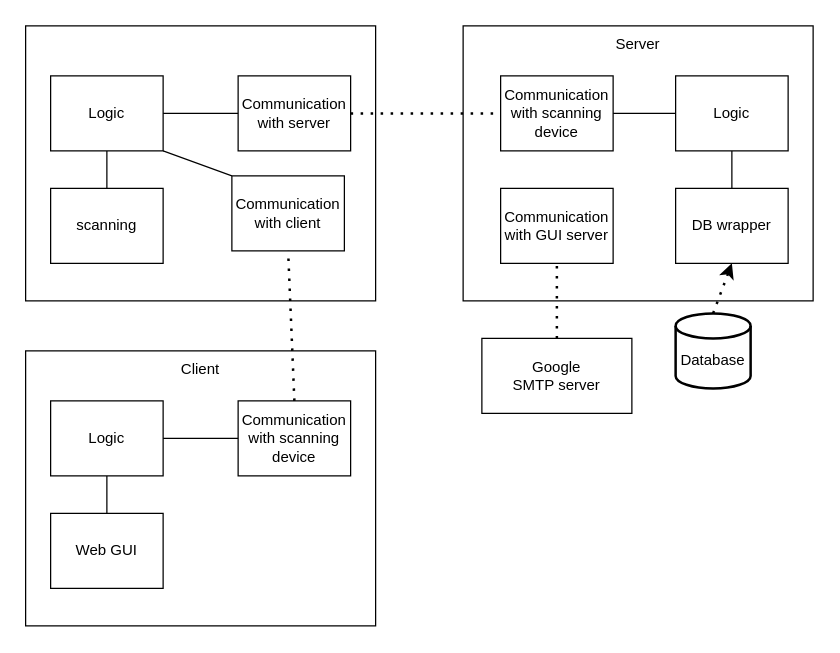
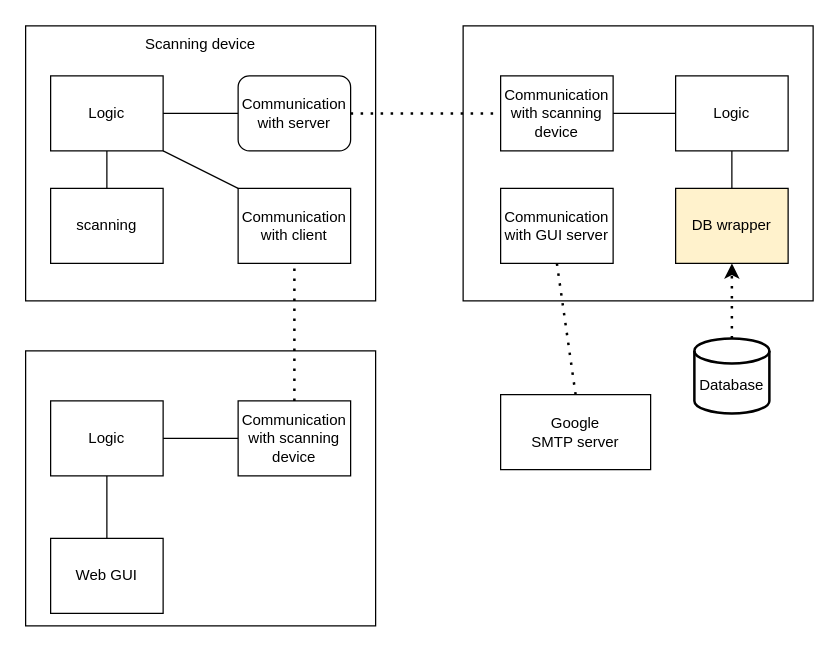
  <mxCell id="0" />
  <mxCell id="1" parent="0" />
  <mxCell id="2" value="" style="rounded=0;whiteSpace=wrap;html=1;" vertex="1" parent="1"><mxGeometry x="20" y="20" width="280" height="220" as="geometry" /></mxCell>
+ <mxCell id="3" value="Scanning device" style="text;html=1;strokeColor=none;fillColor=none;align=center;verticalAlign=middle;whiteSpace=wrap;rounded=0;" vertex="1" parent="1"><mxGeometry x="105" y="20" width="110" height="30" as="geometry" /></mxCell>
  <mxCell id="4" value="Logic" style="rounded=0;whiteSpace=wrap;html=1;" vertex="1" parent="1"><mxGeometry x="40" y="60" width="90" height="60" as="geometry" /></mxCell>
- <mxCell id="5" value="Communication with server" style="rounded=0;whiteSpace=wrap;html=1;" vertex="1" parent="1"><mxGeometry x="190" y="60" width="90" height="60" as="geometry" /></mxCell>
+ <mxCell id="5" value="Communication with server" style="whiteSpace=wrap;html=1;rounded=1;" vertex="1" parent="1"><mxGeometry x="190" y="60" width="90" height="60" as="geometry" /></mxCell>
  <mxCell id="6" value="scanning" style="rounded=0;whiteSpace=wrap;html=1;" vertex="1" parent="1"><mxGeometry x="40" y="150" width="90" height="60" as="geometry" /></mxCell>
- <mxCell id="7" value="Communication with client" style="rounded=0;whiteSpace=wrap;html=1;" vertex="1" parent="1"><mxGeometry x="185" y="140" width="90" height="60" as="geometry" /></mxCell>
+ <mxCell id="7" value="Communication with client" style="rounded=0;whiteSpace=wrap;html=1;" vertex="1" parent="1"><mxGeometry x="190" y="150" width="90" height="60" as="geometry" /></mxCell>
  <mxCell id="8" value="" style="endArrow=none;html=1;rounded=0;entryX=0.5;entryY=1;entryDx=0;entryDy=0;exitX=0.5;exitY=0;exitDx=0;exitDy=0;" edge="1" parent="1" source="6" target="4"><mxGeometry width="50" height="50" relative="1" as="geometry"><mxPoint x="260" y="250" as="sourcePoint" /><mxPoint x="310" y="200" as="targetPoint" /></mxGeometry></mxCell>
  <mxCell id="9" value="" style="endArrow=none;html=1;rounded=0;entryX=1;entryY=1;entryDx=0;entryDy=0;exitX=0;exitY=0;exitDx=0;exitDy=0;" edge="1" parent="1" source="7" target="4"><mxGeometry width="50" height="50" relative="1" as="geometry"><mxPoint x="290" y="280" as="sourcePoint" /><mxPoint x="310" y="200" as="targetPoint" /></mxGeometry></mxCell>
  <mxCell id="10" value="" style="endArrow=none;html=1;rounded=0;entryX=1;entryY=0.5;entryDx=0;entryDy=0;exitX=0;exitY=0.5;exitDx=0;exitDy=0;" edge="1" parent="1" source="5" target="4"><mxGeometry width="50" height="50" relative="1" as="geometry"><mxPoint x="260" y="250" as="sourcePoint" /><mxPoint x="310" y="200" as="targetPoint" /></mxGeometry></mxCell>
  <mxCell id="11" value="" style="rounded=0;whiteSpace=wrap;html=1;" vertex="1" parent="1"><mxGeometry x="370" y="20" width="280" height="220" as="geometry" /></mxCell>
- <mxCell id="12" value="Server" style="text;html=1;strokeColor=none;fillColor=none;align=center;verticalAlign=middle;whiteSpace=wrap;rounded=0;" vertex="1" parent="1"><mxGeometry x="480" y="20" width="60" height="30" as="geometry" /></mxCell>
  <mxCell id="13" value="Logic" style="rounded=0;whiteSpace=wrap;html=1;" vertex="1" parent="1"><mxGeometry x="540" y="60" width="90" height="60" as="geometry" /></mxCell>
- <mxCell id="14" value="DB wrapper" style="rounded=0;whiteSpace=wrap;html=1;" vertex="1" parent="1"><mxGeometry x="540" y="150" width="90" height="60" as="geometry" /></mxCell>
+ <mxCell id="14" value="DB wrapper" style="rounded=0;whiteSpace=wrap;html=1;fillColor=#fff2cc;" vertex="1" parent="1"><mxGeometry x="540" y="150" width="90" height="60" as="geometry" /></mxCell>
  <mxCell id="15" value="Communication with GUI server" style="rounded=0;whiteSpace=wrap;html=1;" vertex="1" parent="1"><mxGeometry x="400" y="150" width="90" height="60" as="geometry" /></mxCell>
  <mxCell id="16" value="Communication with scanning device" style="rounded=0;whiteSpace=wrap;html=1;" vertex="1" parent="1"><mxGeometry x="400" y="60" width="90" height="60" as="geometry" /></mxCell>
  <mxCell id="17" value="" style="endArrow=none;html=1;rounded=0;entryX=0;entryY=0.5;entryDx=0;entryDy=0;exitX=1;exitY=0.5;exitDx=0;exitDy=0;" edge="1" parent="1" source="16" target="13"><mxGeometry width="50" height="50" relative="1" as="geometry"><mxPoint x="270" y="300" as="sourcePoint" /><mxPoint x="320" y="250" as="targetPoint" /></mxGeometry></mxCell>
  <mxCell id="18" value="" style="endArrow=none;html=1;rounded=0;entryX=0.5;entryY=1;entryDx=0;entryDy=0;exitX=0.5;exitY=0;exitDx=0;exitDy=0;" edge="1" parent="1" source="14" target="13"><mxGeometry width="50" height="50" relative="1" as="geometry"><mxPoint x="380" y="410" as="sourcePoint" /><mxPoint x="430" y="360" as="targetPoint" /></mxGeometry></mxCell>
  <mxCell id="19" value="" style="endArrow=none;dashed=1;html=1;dashPattern=1 3;strokeWidth=2;rounded=0;entryX=0;entryY=0.5;entryDx=0;entryDy=0;exitX=1;exitY=0.5;exitDx=0;exitDy=0;" edge="1" parent="1" source="5" target="16"><mxGeometry width="50" height="50" relative="1" as="geometry"><mxPoint x="260" y="250" as="sourcePoint" /><mxPoint x="310" y="200" as="targetPoint" /></mxGeometry></mxCell>
- <mxCell id="20" value="Google&lt;br&gt;SMTP server" style="rounded=0;whiteSpace=wrap;html=1;" vertex="1" parent="1"><mxGeometry x="385" y="270" width="120" height="60" as="geometry" /></mxCell>
- <mxCell id="21" value="&lt;br&gt;Database" style="strokeWidth=2;html=1;shape=mxgraph.flowchart.database;whiteSpace=wrap;" vertex="1" parent="1"><mxGeometry x="540" y="250" width="60" height="60" as="geometry" /></mxCell>
+ <mxCell id="20" value="Google&lt;br&gt;SMTP server" style="rounded=0;whiteSpace=wrap;html=1;" vertex="1" parent="1"><mxGeometry x="400" y="315" width="120" height="60" as="geometry" /></mxCell>
+ <mxCell id="21" value="&lt;br&gt;Database" style="strokeWidth=2;html=1;shape=mxgraph.flowchart.database;whiteSpace=wrap;" vertex="1" parent="1"><mxGeometry x="555" y="270" width="60" height="60" as="geometry" /></mxCell>
  <mxCell id="22" value="" style="endArrow=classic;dashed=1;html=1;dashPattern=1 3;strokeWidth=2;rounded=0;entryX=0.5;entryY=1;entryDx=0;entryDy=0;exitX=0.5;exitY=0;exitDx=0;exitDy=0;exitPerimeter=0;" edge="1" parent="1" source="21" target="14"><mxGeometry width="50" height="50" relative="1" as="geometry"><mxPoint x="260" y="250" as="sourcePoint" /><mxPoint x="310" y="200" as="targetPoint" /></mxGeometry></mxCell>
  <mxCell id="23" value="" style="endArrow=none;dashed=1;html=1;dashPattern=1 3;strokeWidth=2;rounded=0;entryX=0.5;entryY=1;entryDx=0;entryDy=0;exitX=0.5;exitY=0;exitDx=0;exitDy=0;" edge="1" parent="1" source="20" target="15"><mxGeometry width="50" height="50" relative="1" as="geometry"><mxPoint x="310" y="300" as="sourcePoint" /><mxPoint x="360" y="250" as="targetPoint" /></mxGeometry></mxCell>
  <mxCell id="24" value="" style="rounded=0;whiteSpace=wrap;html=1;" vertex="1" parent="1"><mxGeometry x="20" y="280" width="280" height="220" as="geometry" /></mxCell>
- <mxCell id="25" value="Client" style="text;html=1;strokeColor=none;fillColor=none;align=center;verticalAlign=middle;whiteSpace=wrap;rounded=0;" vertex="1" parent="1"><mxGeometry x="130" y="280" width="60" height="30" as="geometry" /></mxCell>
  <mxCell id="26" value="Logic" style="rounded=0;whiteSpace=wrap;html=1;" vertex="1" parent="1"><mxGeometry x="40" y="320" width="90" height="60" as="geometry" /></mxCell>
  <mxCell id="27" value="Communication with scanning device" style="rounded=0;whiteSpace=wrap;html=1;" vertex="1" parent="1"><mxGeometry x="190" y="320" width="90" height="60" as="geometry" /></mxCell>
- <mxCell id="28" value="Web GUI" style="rounded=0;whiteSpace=wrap;html=1;" vertex="1" parent="1"><mxGeometry x="40" y="410" width="90" height="60" as="geometry" /></mxCell>
+ <mxCell id="28" value="Web GUI" style="rounded=0;whiteSpace=wrap;html=1;" vertex="1" parent="1"><mxGeometry x="40" y="430" width="90" height="60" as="geometry" /></mxCell>
  <mxCell id="29" value="" style="endArrow=none;html=1;rounded=0;entryX=1;entryY=0.5;entryDx=0;entryDy=0;exitX=0;exitY=0.5;exitDx=0;exitDy=0;" edge="1" parent="1" source="27" target="26"><mxGeometry width="50" height="50" relative="1" as="geometry"><mxPoint x="260" y="360" as="sourcePoint" /><mxPoint x="310" y="310" as="targetPoint" /></mxGeometry></mxCell>
  <mxCell id="30" value="" style="endArrow=none;html=1;rounded=0;entryX=0.5;entryY=1;entryDx=0;entryDy=0;exitX=0.5;exitY=0;exitDx=0;exitDy=0;" edge="1" parent="1" source="28" target="26"><mxGeometry width="50" height="50" relative="1" as="geometry"><mxPoint x="-130" y="440" as="sourcePoint" /><mxPoint x="-80" y="390" as="targetPoint" /></mxGeometry></mxCell>
  <mxCell id="31" value="" style="endArrow=none;dashed=1;html=1;dashPattern=1 3;strokeWidth=2;rounded=0;entryX=0.5;entryY=1;entryDx=0;entryDy=0;exitX=0.5;exitY=0;exitDx=0;exitDy=0;" edge="1" parent="1" source="27" target="7"><mxGeometry width="50" height="50" relative="1" as="geometry"><mxPoint x="260" y="360" as="sourcePoint" /><mxPoint x="310" y="310" as="targetPoint" /></mxGeometry></mxCell>
